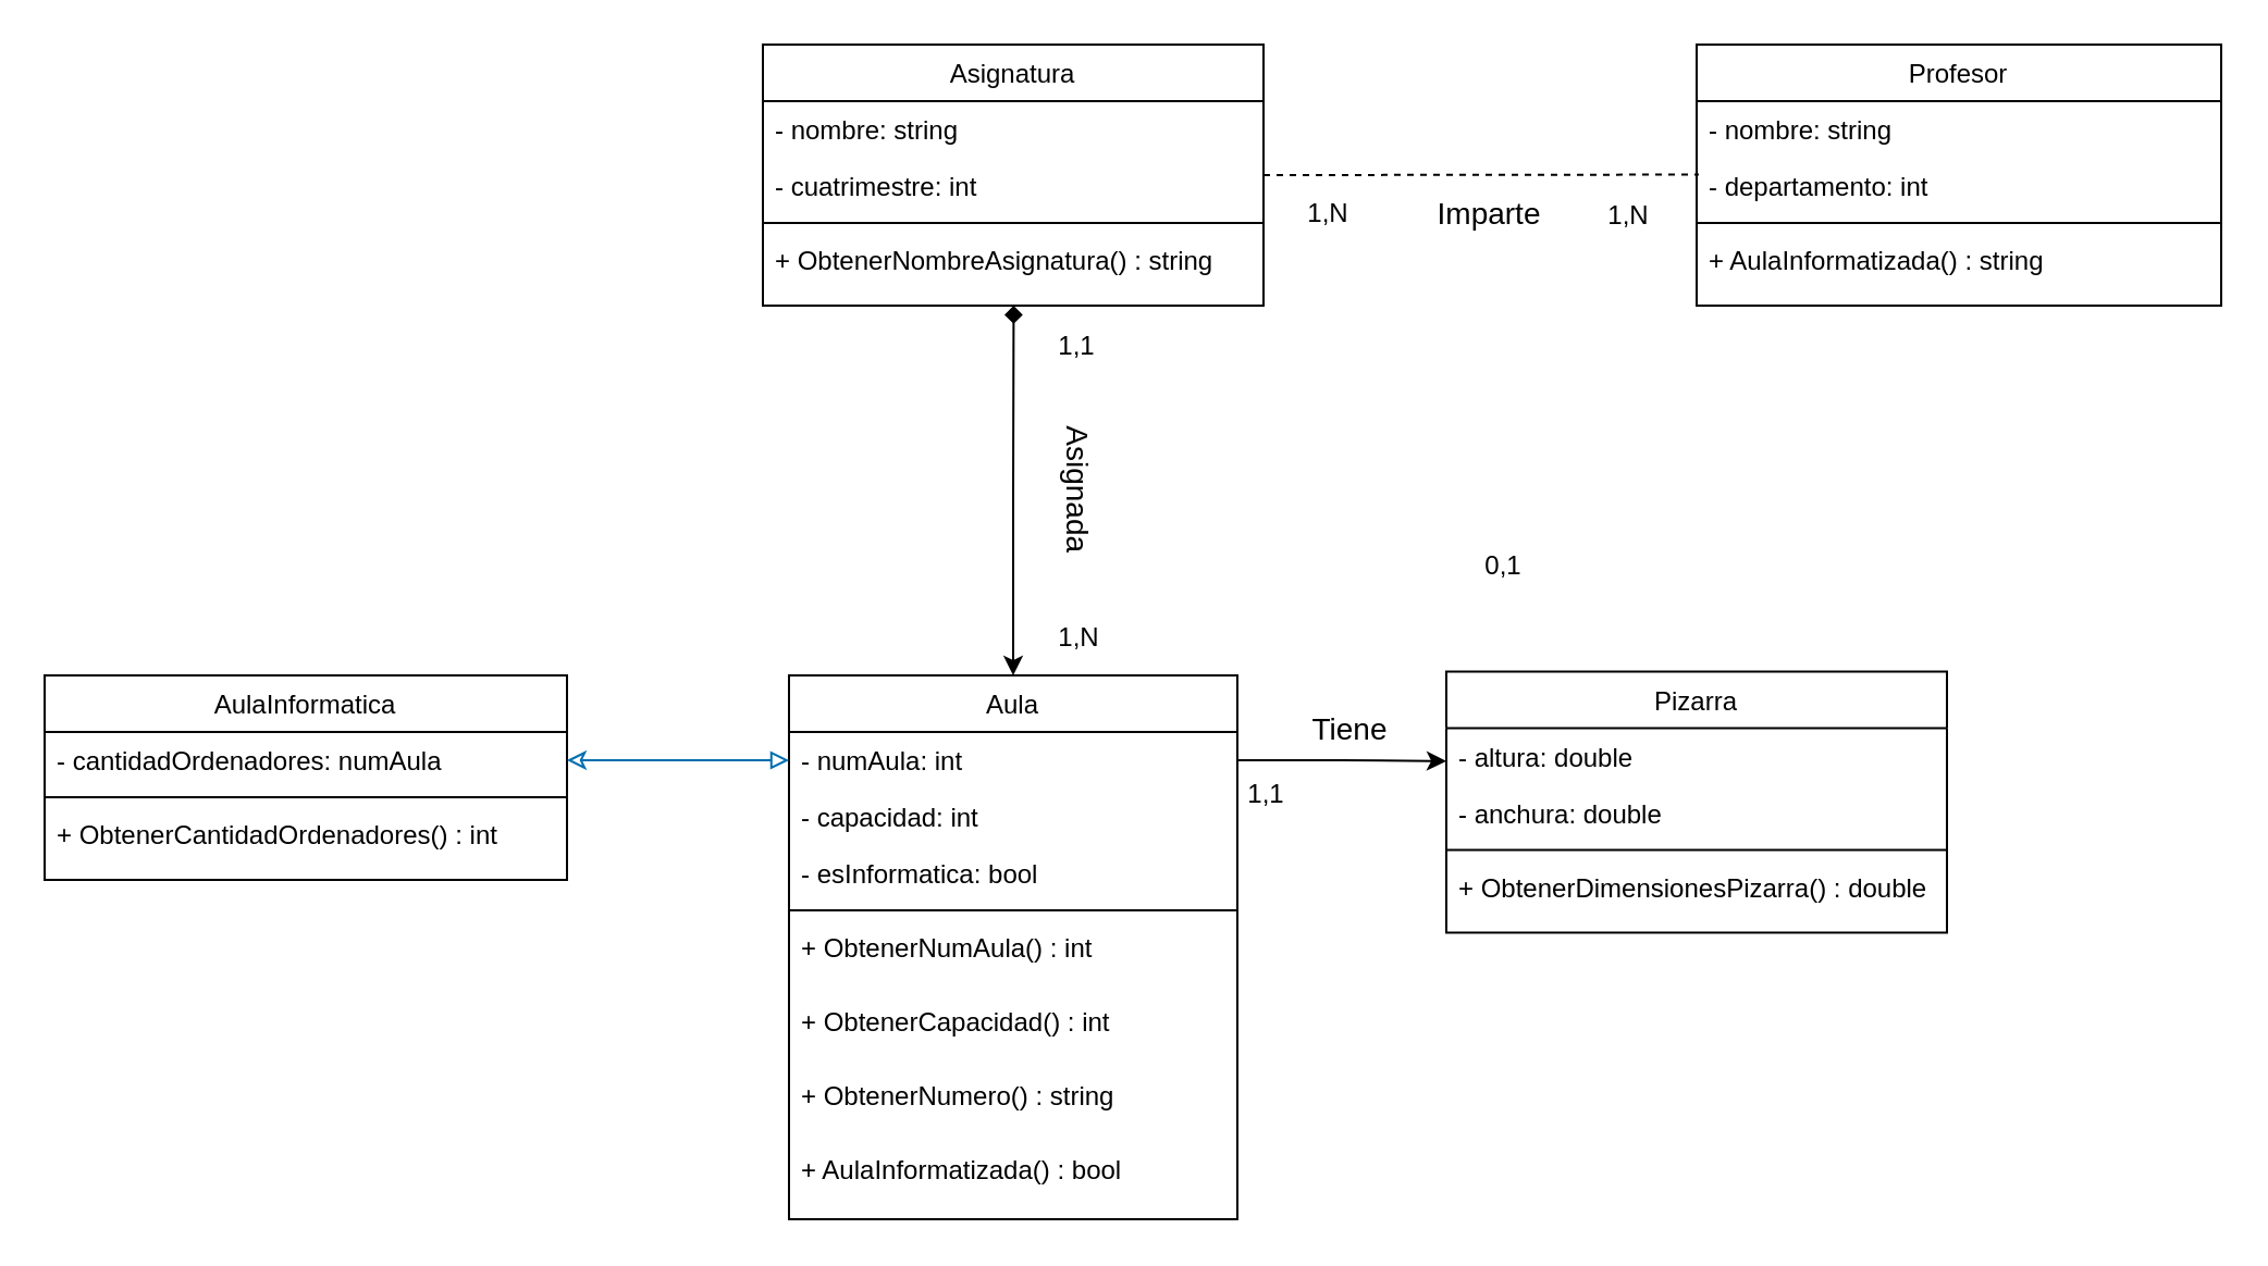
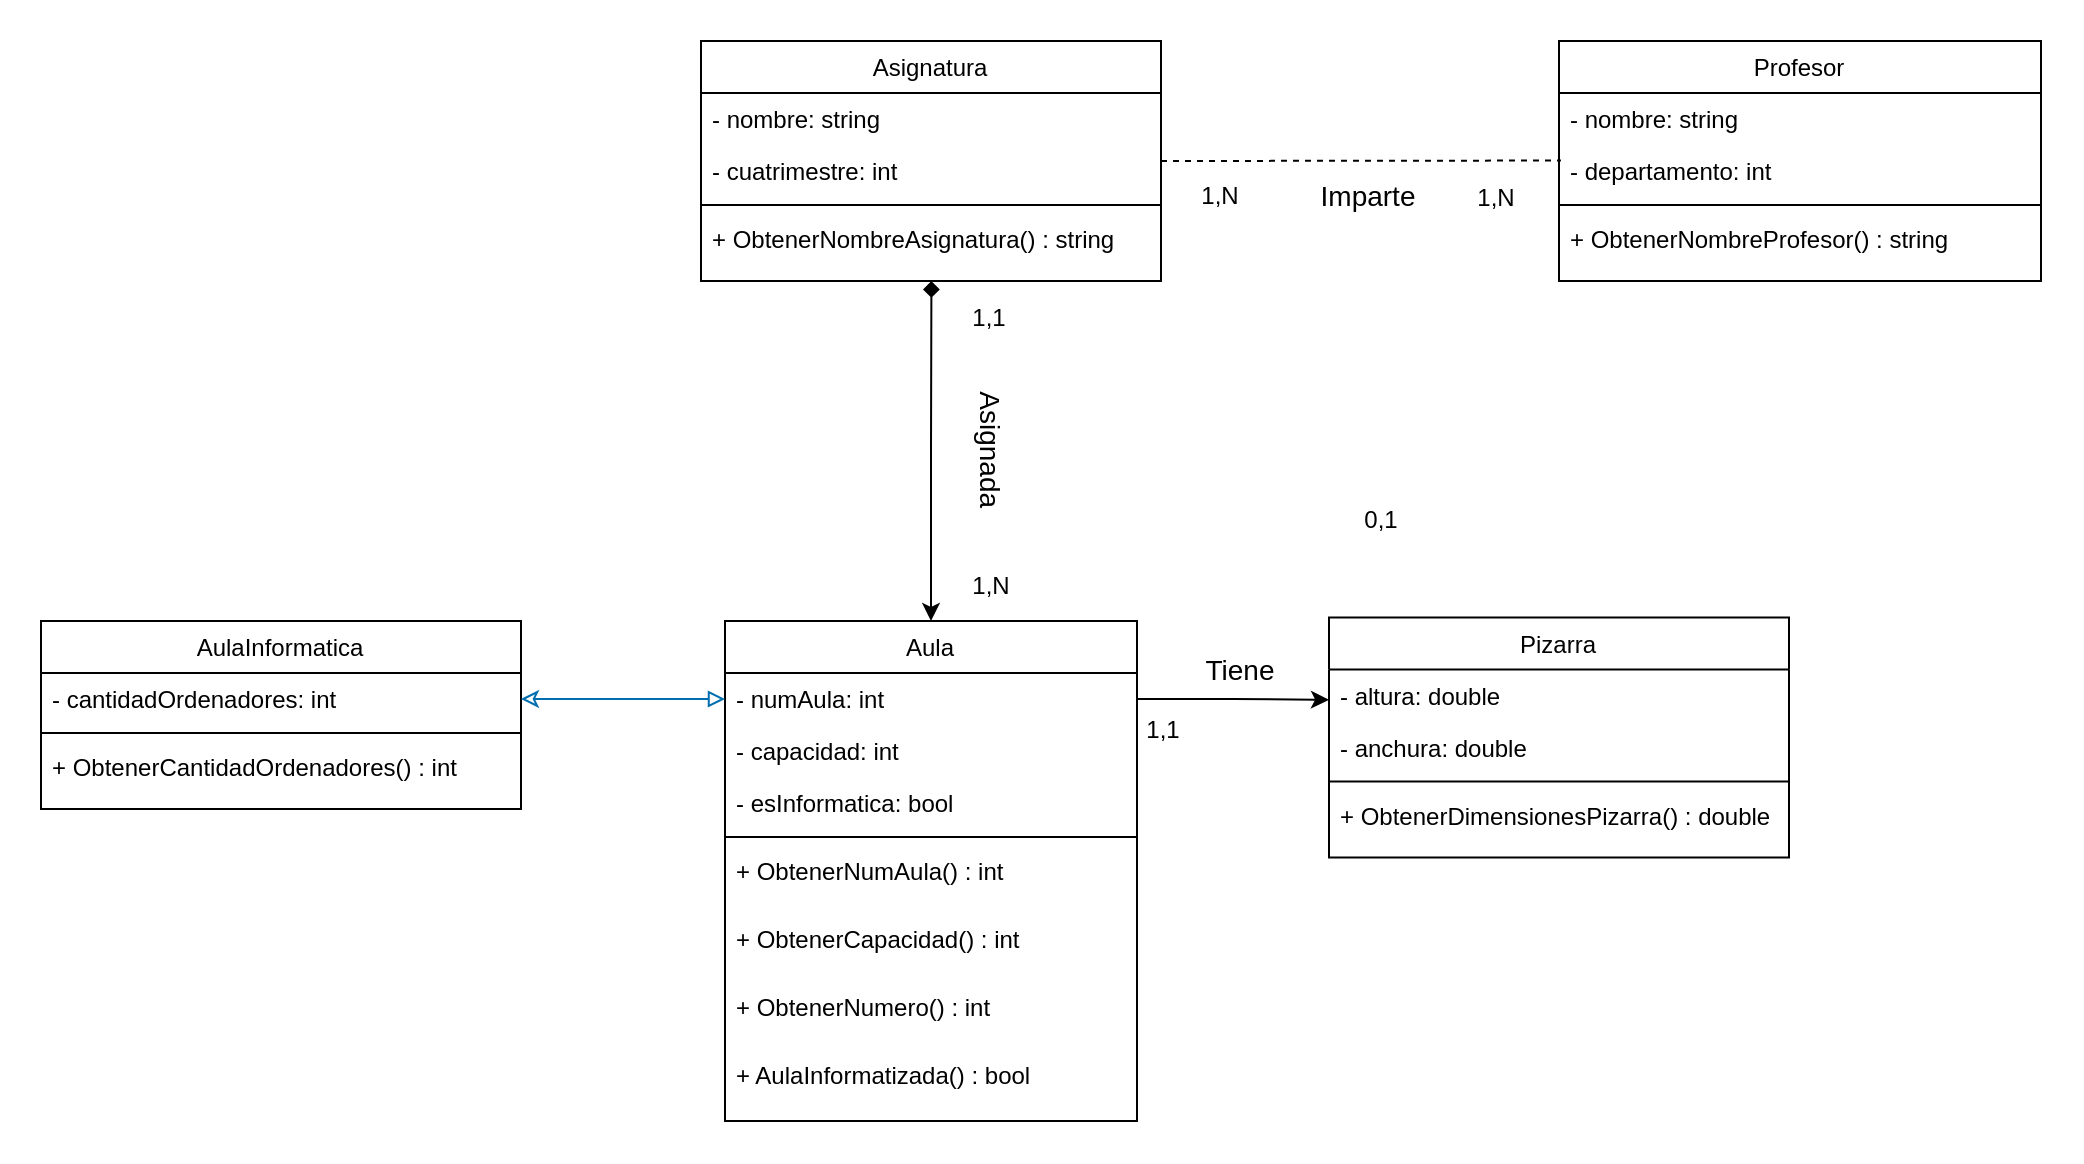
  <mxCell id="0" />
  <mxCell id="1" parent="0" />
  <mxCell id="2" value="Asignatura" style="swimlane;fontStyle=0;align=center;verticalAlign=top;childLayout=stackLayout;horizontal=1;startSize=26;horizontalStack=0;resizeParent=1;resizeLast=0;collapsible=1;marginBottom=0;rounded=0;shadow=0;strokeWidth=1;" parent="1" vertex="1"><mxGeometry x="350" y="20" width="230" height="120" as="geometry"><mxRectangle x="230" y="140" width="160" height="26" as="alternateBounds" /></mxGeometry></mxCell>
  <mxCell id="3" value="- nombre: string" style="text;align=left;verticalAlign=top;spacingLeft=4;spacingRight=4;overflow=hidden;rotatable=0;points=[[0,0.5],[1,0.5]];portConstraint=eastwest;" parent="2" vertex="1"><mxGeometry y="26" width="230" height="26" as="geometry" /></mxCell>
  <mxCell id="4" value="- cuatrimestre: int" style="text;align=left;verticalAlign=top;spacingLeft=4;spacingRight=4;overflow=hidden;rotatable=0;points=[[0,0.5],[1,0.5]];portConstraint=eastwest;rounded=0;shadow=0;html=0;" parent="2" vertex="1"><mxGeometry y="52" width="230" height="26" as="geometry" /></mxCell>
  <mxCell id="5" value="" style="line;html=1;strokeWidth=1;align=left;verticalAlign=middle;spacingTop=-1;spacingLeft=3;spacingRight=3;rotatable=0;labelPosition=right;points=[];portConstraint=eastwest;" parent="2" vertex="1"><mxGeometry y="78" width="230" height="8" as="geometry" /></mxCell>
  <mxCell id="6" value="+ ObtenerNombreAsignatura() : string" style="text;align=left;verticalAlign=top;spacingLeft=4;spacingRight=4;overflow=hidden;rotatable=0;points=[[0,0.5],[1,0.5]];portConstraint=eastwest;" parent="2" vertex="1"><mxGeometry y="86" width="230" height="34" as="geometry" /></mxCell>
  <mxCell id="7" value="Aula" style="swimlane;fontStyle=0;align=center;verticalAlign=top;childLayout=stackLayout;horizontal=1;startSize=26;horizontalStack=0;resizeParent=1;resizeLast=0;collapsible=1;marginBottom=0;rounded=0;shadow=0;strokeWidth=1;" parent="1" vertex="1"><mxGeometry x="362" y="310" width="206" height="250" as="geometry"><mxRectangle x="340" y="380" width="170" height="26" as="alternateBounds" /></mxGeometry></mxCell>
  <mxCell id="8" value="- numAula: int" style="text;align=left;verticalAlign=top;spacingLeft=4;spacingRight=4;overflow=hidden;rotatable=0;points=[[0,0.5],[1,0.5]];portConstraint=eastwest;" parent="7" vertex="1"><mxGeometry y="26" width="206" height="26" as="geometry" /></mxCell>
  <mxCell id="9" value="- capacidad: int" style="text;align=left;verticalAlign=top;spacingLeft=4;spacingRight=4;overflow=hidden;rotatable=0;points=[[0,0.5],[1,0.5]];portConstraint=eastwest;" parent="7" vertex="1"><mxGeometry y="52" width="206" height="26" as="geometry" /></mxCell>
  <mxCell id="10" value="- esInformatica: bool" style="text;align=left;verticalAlign=top;spacingLeft=4;spacingRight=4;overflow=hidden;rotatable=0;points=[[0,0.5],[1,0.5]];portConstraint=eastwest;" parent="7" vertex="1"><mxGeometry y="78" width="206" height="26" as="geometry" /></mxCell>
  <mxCell id="11" value="" style="line;html=1;strokeWidth=1;align=left;verticalAlign=middle;spacingTop=-1;spacingLeft=3;spacingRight=3;rotatable=0;labelPosition=right;points=[];portConstraint=eastwest;" parent="7" vertex="1"><mxGeometry y="104" width="206" height="8" as="geometry" /></mxCell>
  <mxCell id="12" value="+ ObtenerNumAula() : int" style="text;align=left;verticalAlign=top;spacingLeft=4;spacingRight=4;overflow=hidden;rotatable=0;points=[[0,0.5],[1,0.5]];portConstraint=eastwest;" parent="7" vertex="1"><mxGeometry y="112" width="206" height="34" as="geometry" /></mxCell>
  <mxCell id="13" value="+ ObtenerCapacidad() : int" style="text;align=left;verticalAlign=top;spacingLeft=4;spacingRight=4;overflow=hidden;rotatable=0;points=[[0,0.5],[1,0.5]];portConstraint=eastwest;" parent="7" vertex="1"><mxGeometry y="146" width="206" height="34" as="geometry" /></mxCell>
- <mxCell id="14" value="+ ObtenerNumero() : string" style="text;align=left;verticalAlign=top;spacingLeft=4;spacingRight=4;overflow=hidden;rotatable=0;points=[[0,0.5],[1,0.5]];portConstraint=eastwest;" parent="7" vertex="1"><mxGeometry y="180" width="206" height="34" as="geometry" /></mxCell>
+ <mxCell id="14" value="+ ObtenerNumero() : int" style="text;align=left;verticalAlign=top;spacingLeft=4;spacingRight=4;overflow=hidden;rotatable=0;points=[[0,0.5],[1,0.5]];portConstraint=eastwest;" parent="7" vertex="1"><mxGeometry y="180" width="206" height="34" as="geometry" /></mxCell>
  <mxCell id="15" value="+ AulaInformatizada() : bool" style="text;align=left;verticalAlign=top;spacingLeft=4;spacingRight=4;overflow=hidden;rotatable=0;points=[[0,0.5],[1,0.5]];portConstraint=eastwest;" parent="7" vertex="1"><mxGeometry y="214" width="206" height="34" as="geometry" /></mxCell>
  <mxCell id="16" value="Profesor" style="swimlane;fontStyle=0;align=center;verticalAlign=top;childLayout=stackLayout;horizontal=1;startSize=26;horizontalStack=0;resizeParent=1;resizeLast=0;collapsible=1;marginBottom=0;rounded=0;shadow=0;strokeWidth=1;" parent="1" vertex="1"><mxGeometry x="779" y="20" width="241" height="120" as="geometry"><mxRectangle x="230" y="140" width="160" height="26" as="alternateBounds" /></mxGeometry></mxCell>
  <mxCell id="17" value="- nombre: string" style="text;align=left;verticalAlign=top;spacingLeft=4;spacingRight=4;overflow=hidden;rotatable=0;points=[[0,0.5],[1,0.5]];portConstraint=eastwest;" parent="16" vertex="1"><mxGeometry y="26" width="241" height="26" as="geometry" /></mxCell>
  <mxCell id="18" value="- departamento: int" style="text;align=left;verticalAlign=top;spacingLeft=4;spacingRight=4;overflow=hidden;rotatable=0;points=[[0,0.5],[1,0.5]];portConstraint=eastwest;" parent="16" vertex="1"><mxGeometry y="52" width="241" height="26" as="geometry" /></mxCell>
  <mxCell id="19" value="" style="line;html=1;strokeWidth=1;align=left;verticalAlign=middle;spacingTop=-1;spacingLeft=3;spacingRight=3;rotatable=0;labelPosition=right;points=[];portConstraint=eastwest;" parent="16" vertex="1"><mxGeometry y="78" width="241" height="8" as="geometry" /></mxCell>
- <mxCell id="20" value="+ AulaInformatizada() : string" style="text;align=left;verticalAlign=top;spacingLeft=4;spacingRight=4;overflow=hidden;rotatable=0;points=[[0,0.5],[1,0.5]];portConstraint=eastwest;" parent="16" vertex="1"><mxGeometry y="86" width="241" height="34" as="geometry" /></mxCell>
+ <mxCell id="20" value="+ ObtenerNombreProfesor() : string" style="text;align=left;verticalAlign=top;spacingLeft=4;spacingRight=4;overflow=hidden;rotatable=0;points=[[0,0.5],[1,0.5]];portConstraint=eastwest;" parent="16" vertex="1"><mxGeometry y="86" width="241" height="34" as="geometry" /></mxCell>
  <mxCell id="21" style="rounded=0;orthogonalLoop=1;jettySize=auto;html=1;endArrow=none;endFill=0;startArrow=none;startFill=0;entryX=0.004;entryY=0.299;entryDx=0;entryDy=0;entryPerimeter=0;exitX=1;exitY=0.5;exitDx=0;exitDy=0;dashed=1;" parent="1" source="2" target="18" edge="1"><mxGeometry relative="1" as="geometry"><mxPoint x="590" y="80" as="sourcePoint" /><mxPoint x="920" y="80" as="targetPoint" /></mxGeometry></mxCell>
  <mxCell id="22" value="1,N" style="text;strokeColor=none;align=center;fillColor=none;html=1;verticalAlign=middle;whiteSpace=wrap;rounded=0;" parent="1" vertex="1"><mxGeometry x="580" y="83" width="60" height="30" as="geometry" /></mxCell>
  <mxCell id="23" value="1,N" style="text;strokeColor=none;align=center;fillColor=none;html=1;verticalAlign=middle;whiteSpace=wrap;rounded=0;" parent="1" vertex="1"><mxGeometry x="718" y="84" width="60" height="30" as="geometry" /></mxCell>
  <mxCell id="24" value="&lt;span style=&quot;font-size: 14px;&quot;&gt;Imparte&lt;/span&gt;" style="text;strokeColor=none;align=center;fillColor=none;html=1;verticalAlign=middle;whiteSpace=wrap;rounded=0;rotation=0;" parent="1" vertex="1"><mxGeometry x="664" y="83" width="40" height="30" as="geometry" /></mxCell>
  <mxCell id="25" value="&lt;font style=&quot;font-size: 14px;&quot;&gt;Asignada&lt;/font&gt;" style="text;strokeColor=none;align=center;fillColor=none;html=1;verticalAlign=middle;whiteSpace=wrap;rounded=0;rotation=90;" parent="1" vertex="1"><mxGeometry x="463.38" y="210" width="63.5" height="30" as="geometry" /></mxCell>
  <mxCell id="26" value="1,1" style="text;strokeColor=none;align=center;fillColor=none;html=1;verticalAlign=middle;whiteSpace=wrap;rounded=0;" parent="1" vertex="1"><mxGeometry x="480" y="144" width="28.5" height="30" as="geometry" /></mxCell>
  <mxCell id="27" value="1,N" style="text;strokeColor=none;align=center;fillColor=none;html=1;verticalAlign=middle;whiteSpace=wrap;rounded=0;" parent="1" vertex="1"><mxGeometry x="481.75" y="278.25" width="26.75" height="30" as="geometry" /></mxCell>
  <mxCell id="28" style="edgeStyle=orthogonalEdgeStyle;rounded=0;orthogonalLoop=1;jettySize=auto;html=1;entryX=0.366;entryY=1;entryDx=0;entryDy=0;entryPerimeter=0;startArrow=classic;startFill=1;endArrow=diamond;endFill=1;" parent="1" source="7" edge="1"><mxGeometry relative="1" as="geometry"><mxPoint x="465.206" y="140" as="targetPoint" /></mxGeometry></mxCell>
  <mxCell id="29" value="Pizarra" style="swimlane;fontStyle=0;align=center;verticalAlign=top;childLayout=stackLayout;horizontal=1;startSize=26;horizontalStack=0;resizeParent=1;resizeLast=0;collapsible=1;marginBottom=0;rounded=0;shadow=0;strokeWidth=1;" parent="1" vertex="1"><mxGeometry x="664" y="308.25" width="230" height="120" as="geometry"><mxRectangle x="230" y="140" width="160" height="26" as="alternateBounds" /></mxGeometry></mxCell>
  <mxCell id="30" value="- altura: double" style="text;align=left;verticalAlign=top;spacingLeft=4;spacingRight=4;overflow=hidden;rotatable=0;points=[[0,0.5],[1,0.5]];portConstraint=eastwest;" parent="29" vertex="1"><mxGeometry y="26" width="230" height="26" as="geometry" /></mxCell>
  <mxCell id="31" value="- anchura: double" style="text;align=left;verticalAlign=top;spacingLeft=4;spacingRight=4;overflow=hidden;rotatable=0;points=[[0,0.5],[1,0.5]];portConstraint=eastwest;rounded=0;shadow=0;html=0;" parent="29" vertex="1"><mxGeometry y="52" width="230" height="26" as="geometry" /></mxCell>
  <mxCell id="32" value="" style="line;html=1;strokeWidth=1;align=left;verticalAlign=middle;spacingTop=-1;spacingLeft=3;spacingRight=3;rotatable=0;labelPosition=right;points=[];portConstraint=eastwest;" parent="29" vertex="1"><mxGeometry y="78" width="230" height="8" as="geometry" /></mxCell>
  <mxCell id="33" value="+ ObtenerDimensionesPizarra() : double" style="text;align=left;verticalAlign=top;spacingLeft=4;spacingRight=4;overflow=hidden;rotatable=0;points=[[0,0.5],[1,0.5]];portConstraint=eastwest;" parent="29" vertex="1"><mxGeometry y="86" width="230" height="34" as="geometry" /></mxCell>
  <mxCell id="34" style="edgeStyle=orthogonalEdgeStyle;rounded=0;orthogonalLoop=1;jettySize=auto;html=1;exitX=1;exitY=0.5;exitDx=0;exitDy=0;entryX=0;entryY=0.582;entryDx=0;entryDy=0;entryPerimeter=0;" parent="1" source="8" target="30" edge="1"><mxGeometry relative="1" as="geometry" /></mxCell>
  <mxCell id="35" value="AulaInformatica" style="swimlane;fontStyle=0;align=center;verticalAlign=top;childLayout=stackLayout;horizontal=1;startSize=26;horizontalStack=0;resizeParent=1;resizeLast=0;collapsible=1;marginBottom=0;rounded=0;shadow=0;strokeWidth=1;" parent="1" vertex="1"><mxGeometry x="20" y="310" width="240" height="94" as="geometry"><mxRectangle x="230" y="140" width="160" height="26" as="alternateBounds" /></mxGeometry></mxCell>
- <mxCell id="36" value="- cantidadOrdenadores: numAula" style="text;align=left;verticalAlign=top;spacingLeft=4;spacingRight=4;overflow=hidden;rotatable=0;points=[[0,0.5],[1,0.5]];portConstraint=eastwest;" parent="35" vertex="1"><mxGeometry y="26" width="240" height="26" as="geometry" /></mxCell>
+ <mxCell id="36" value="- cantidadOrdenadores: int" style="text;align=left;verticalAlign=top;spacingLeft=4;spacingRight=4;overflow=hidden;rotatable=0;points=[[0,0.5],[1,0.5]];portConstraint=eastwest;" parent="35" vertex="1"><mxGeometry y="26" width="240" height="26" as="geometry" /></mxCell>
  <mxCell id="37" value="" style="line;html=1;strokeWidth=1;align=left;verticalAlign=middle;spacingTop=-1;spacingLeft=3;spacingRight=3;rotatable=0;labelPosition=right;points=[];portConstraint=eastwest;" parent="35" vertex="1"><mxGeometry y="52" width="240" height="8" as="geometry" /></mxCell>
  <mxCell id="38" value="+ ObtenerCantidadOrdenadores() : int" style="text;align=left;verticalAlign=top;spacingLeft=4;spacingRight=4;overflow=hidden;rotatable=0;points=[[0,0.5],[1,0.5]];portConstraint=eastwest;" parent="35" vertex="1"><mxGeometry y="60" width="240" height="34" as="geometry" /></mxCell>
  <mxCell id="39" style="edgeStyle=orthogonalEdgeStyle;rounded=0;orthogonalLoop=1;jettySize=auto;html=1;entryX=1;entryY=0.5;entryDx=0;entryDy=0;fillColor=#1ba1e2;strokeColor=#006EAF;endArrow=classic;endFill=0;startArrow=block;startFill=0;" parent="1" source="8" target="36" edge="1"><mxGeometry relative="1" as="geometry" /></mxCell>
  <mxCell id="40" value="&lt;span style=&quot;font-size: 14px;&quot;&gt;Tiene&lt;/span&gt;" style="text;strokeColor=none;align=center;fillColor=none;html=1;verticalAlign=middle;whiteSpace=wrap;rounded=0;rotation=0;" parent="1" vertex="1"><mxGeometry x="600" y="320" width="40" height="30" as="geometry" /></mxCell>
  <mxCell id="41" value="1,1" style="text;strokeColor=none;align=center;fillColor=none;html=1;verticalAlign=middle;whiteSpace=wrap;rounded=0;" parent="1" vertex="1"><mxGeometry x="568" y="350" width="26.75" height="30" as="geometry" /></mxCell>
  <mxCell id="42" value="0,1" style="text;strokeColor=none;align=center;fillColor=none;html=1;verticalAlign=middle;whiteSpace=wrap;rounded=0;" parent="1" vertex="1"><mxGeometry x="675.5" y="245" width="28.5" height="30" as="geometry" /></mxCell>
